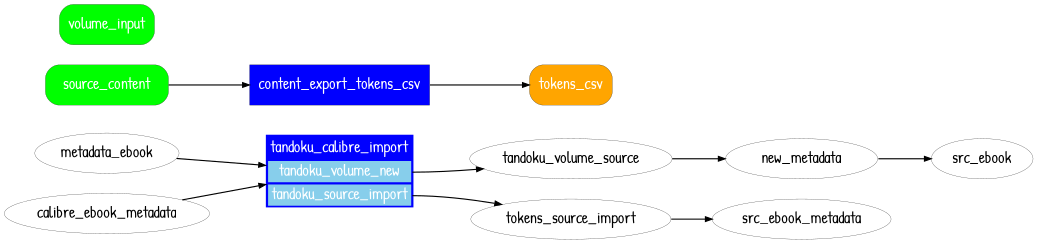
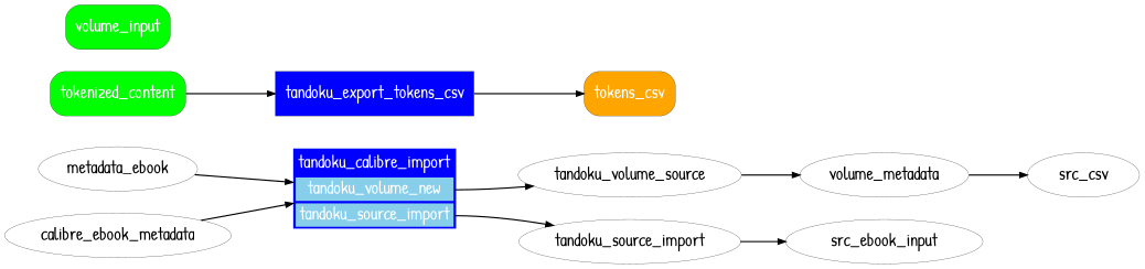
  digraph {
    fontname="Patrick Hand"
    rankdir=LR
    node [fontname="Patrick Hand" penwidth=0.2]
    edge [arrowsize=0.6 fontname="Patrick Hand"]
    n1 [label=metadata_ebook]
    n2 [fillcolor=blue fontcolor=white label=< <TABLE BORDER="0">     <TR><TD>tandoku_calibre_import</TD></TR>     <TR><TD BGCOLOR="skyblue" PORT="p1">tandoku_volume_new</TD></TR>     <TR><TD BGCOLOR="skyblue" PORT="p2">tandoku_source_import</TD></TR> </TABLE> > shape=plain style=filled]
    n3 [label=tandoku_volume_source]
-   tandoku_source_import [label=tokens_source_import]
+   tandoku_source_import
    calibre_ebook_metadata
-   volume_metadata [label=new_metadata]
-   src_ebook_metadata
-   src_ebook
-   tandoku_export_tokens_csv [fillcolor=blue fontcolor=white shape=rect style=filled label=content_export_tokens_csv]
+   volume_metadata
+   src_ebook_metadata [label=src_ebook_input]
+   src_ebook [label=src_csv]
+   tandoku_export_tokens_csv [fillcolor=blue fontcolor=white shape=rect style=filled]
    tokens_csv [fillcolor=orange fontcolor=white shape=rect style="filled,rounded"]
    volume_input [fillcolor=green fontcolor=white shape=rect style="filled,rounded"]
-   tokenized_content [fillcolor=green fontcolor=white shape=rect style="filled,rounded" label=source_content]
+   tokenized_content [fillcolor=green fontcolor=white shape=rect style="filled,rounded"]
    n1 -> n2
    n2 -> n3 [tailport=p1]
    n2 -> tandoku_source_import [tailport=p2]
    n3 -> volume_metadata
    tandoku_source_import -> src_ebook_metadata
    calibre_ebook_metadata -> n2
    volume_metadata -> src_ebook
    tandoku_export_tokens_csv -> tokens_csv
    tokenized_content -> tandoku_export_tokens_csv
  }
